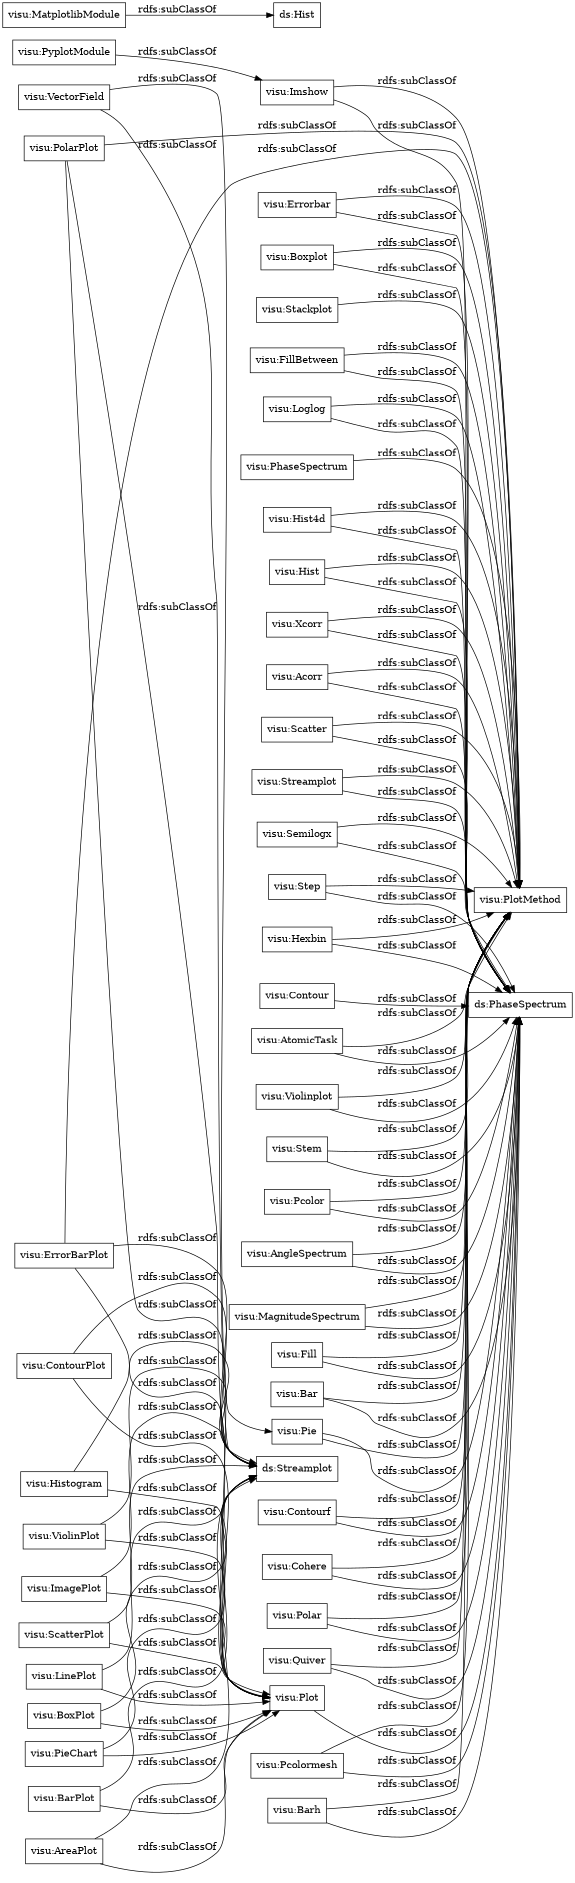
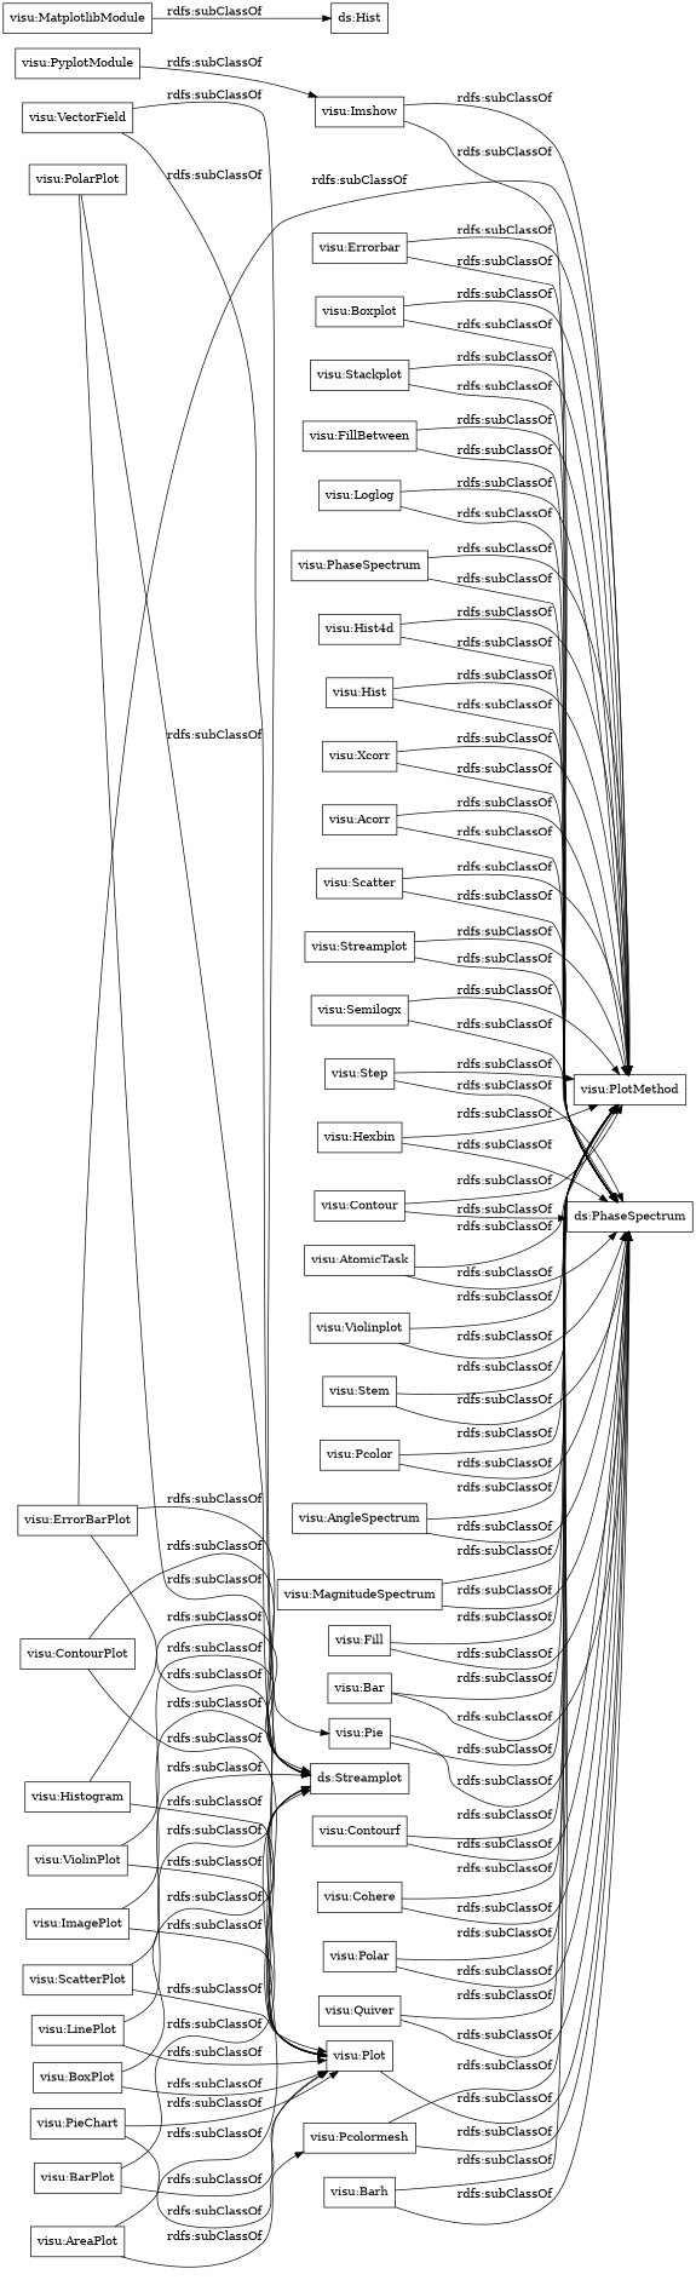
  digraph {
    rankdir=LR
    node [color=black shape=rectangle]
    "visu:Hexbin"
    "visu:PlotMethod"
    n3 [label="ds:PhaseSpectrum"]
    "visu:Imshow"
    "visu:Errorbar"
    "visu:Boxplot"
    "visu:AreaPlot"
    "visu:Plot"
    n9 [label="ds:Streamplot"]
    "visu:ImagePlot"
    "visu:Stackplot"
    "visu:BarPlot"
    "visu:FillBetween"
    n14 [label="ds:Hist"]
    "visu:MatplotlibModule"
    "visu:ViolinPlot"
    "visu:PieChart"
    "visu:BoxPlot"
    "visu:PhaseSpectrum"
    "visu:Hist"
    "visu:Xcorr"
    "visu:PolarPlot"
    "visu:ContourPlot"
    "visu:Streamplot"
    "visu:Step"
    "visu:LinePlot"
    "visu:Contour"
    "visu:Stem"
    "visu:AngleSpectrum"
    "visu:Fill"
    "visu:ErrorBarPlot"
    "visu:PyplotModule"
    "visu:Loglog"
    n34 [label="visu:Hist4d"]
    "visu:Acorr"
    "visu:Semilogx"
    "visu:ScatterPlot"
    "visu:Violinplot"
    "visu:Histogram"
    "visu:Pcolor"
    "visu:Pie"
    "visu:VectorField"
    "visu:Contourf"
    "visu:Polar"
    "visu:Scatter"
    n46 [label="visu:AtomicTask"]
    "visu:Bar"
    "visu:Cohere"
    "visu:Barh"
    "visu:MagnitudeSpectrum"
    "visu:Quiver"
    "visu:Pcolormesh"
    "visu:Hexbin" -> "visu:PlotMethod" [label="rdfs:subClassOf"]
    "visu:Hexbin" -> n3 [label="rdfs:subClassOf"]
    "visu:Imshow" -> "visu:PlotMethod" [label="rdfs:subClassOf"]
    "visu:Imshow" -> n3 [label="rdfs:subClassOf"]
    "visu:Errorbar" -> "visu:PlotMethod" [label="rdfs:subClassOf"]
    "visu:Errorbar" -> n3 [label="rdfs:subClassOf"]
    "visu:Boxplot" -> "visu:PlotMethod" [label="rdfs:subClassOf"]
    "visu:Boxplot" -> n3 [label="rdfs:subClassOf"]
    "visu:AreaPlot" -> "visu:Plot" [label="rdfs:subClassOf"]
    "visu:AreaPlot" -> n9 [label="rdfs:subClassOf"]
    "visu:Plot" -> n3 [label="rdfs:subClassOf"]
    "visu:ImagePlot" -> "visu:Plot" [label="rdfs:subClassOf"]
    "visu:ImagePlot" -> n9 [label="rdfs:subClassOf"]
    "visu:Stackplot" -> "visu:PlotMethod" [label="rdfs:subClassOf"]
+   "visu:Stackplot" -> n3 [label="rdfs:subClassOf"]
    "visu:BarPlot" -> "visu:Plot" [label="rdfs:subClassOf"]
    "visu:BarPlot" -> n9 [label="rdfs:subClassOf"]
    "visu:FillBetween" -> "visu:PlotMethod" [label="rdfs:subClassOf"]
    "visu:FillBetween" -> n3 [label="rdfs:subClassOf"]
    "visu:MatplotlibModule" -> n14 [label="rdfs:subClassOf"]
    "visu:ViolinPlot" -> "visu:Plot" [label="rdfs:subClassOf"]
    "visu:ViolinPlot" -> n9 [label="rdfs:subClassOf"]
    "visu:PieChart" -> "visu:Plot" [label="rdfs:subClassOf"]
-   "visu:PieChart" -> n9 [label="rdfs:subClassOf"]
+   "visu:PieChart" -> "visu:Pcolormesh" [label="rdfs:subClassOf"]
    "visu:BoxPlot" -> "visu:Plot" [label="rdfs:subClassOf"]
    "visu:BoxPlot" -> n9 [label="rdfs:subClassOf"]
    "visu:PhaseSpectrum" -> "visu:PlotMethod" [label="rdfs:subClassOf"]
+   "visu:PhaseSpectrum" -> n3 [label="rdfs:subClassOf"]
    "visu:Hist" -> "visu:PlotMethod" [label="rdfs:subClassOf"]
    "visu:Hist" -> n3 [label="rdfs:subClassOf"]
    "visu:Xcorr" -> "visu:PlotMethod" [label="rdfs:subClassOf"]
    "visu:Xcorr" -> n3 [label="rdfs:subClassOf"]
    "visu:PolarPlot" -> "visu:Plot" [label="rdfs:subClassOf"]
    "visu:PolarPlot" -> n9 [label="rdfs:subClassOf"]
    "visu:ContourPlot" -> "visu:Plot" [label="rdfs:subClassOf"]
    "visu:ContourPlot" -> n9 [label="rdfs:subClassOf"]
    "visu:Streamplot" -> "visu:PlotMethod" [label="rdfs:subClassOf"]
    "visu:Streamplot" -> n3 [label="rdfs:subClassOf"]
    "visu:Step" -> "visu:PlotMethod" [label="rdfs:subClassOf"]
    "visu:Step" -> n3 [label="rdfs:subClassOf"]
    "visu:LinePlot" -> "visu:Plot" [label="rdfs:subClassOf"]
    "visu:LinePlot" -> n9 [label="rdfs:subClassOf"]
-   "visu:PolarPlot" -> "visu:PlotMethod" [label="rdfs:subClassOf"]
+   "visu:Contour" -> "visu:PlotMethod" [label="rdfs:subClassOf"]
    "visu:Contour" -> n3 [label="rdfs:subClassOf"]
    "visu:Stem" -> "visu:PlotMethod" [label="rdfs:subClassOf"]
    "visu:Stem" -> n3 [label="rdfs:subClassOf"]
    "visu:AngleSpectrum" -> "visu:PlotMethod" [label="rdfs:subClassOf"]
    "visu:AngleSpectrum" -> n3 [label="rdfs:subClassOf"]
    "visu:Fill" -> "visu:PlotMethod" [label="rdfs:subClassOf"]
    "visu:Fill" -> n3 [label="rdfs:subClassOf"]
    "visu:ErrorBarPlot" -> "visu:PlotMethod" [label="rdfs:subClassOf"]
    "visu:ErrorBarPlot" -> "visu:Plot" [label="rdfs:subClassOf"]
    "visu:ErrorBarPlot" -> n9 [label="rdfs:subClassOf"]
    "visu:PyplotModule" -> "visu:Imshow" [label="rdfs:subClassOf"]
    "visu:Loglog" -> "visu:PlotMethod" [label="rdfs:subClassOf"]
    "visu:Loglog" -> n3 [label="rdfs:subClassOf"]
    n34 -> "visu:PlotMethod" [label="rdfs:subClassOf"]
    n34 -> n3 [label="rdfs:subClassOf"]
    "visu:Acorr" -> "visu:PlotMethod" [label="rdfs:subClassOf"]
    "visu:Acorr" -> n3 [label="rdfs:subClassOf"]
    "visu:Semilogx" -> "visu:PlotMethod" [label="rdfs:subClassOf"]
    "visu:Semilogx" -> n3 [label="rdfs:subClassOf"]
    "visu:ScatterPlot" -> "visu:Plot" [label="rdfs:subClassOf"]
    "visu:ScatterPlot" -> n9 [label="rdfs:subClassOf"]
    "visu:Violinplot" -> "visu:PlotMethod" [label="rdfs:subClassOf"]
    "visu:Violinplot" -> n3 [label="rdfs:subClassOf"]
    "visu:Histogram" -> "visu:Plot" [label="rdfs:subClassOf"]
    "visu:Histogram" -> n9 [label="rdfs:subClassOf"]
    "visu:Pcolor" -> "visu:PlotMethod" [label="rdfs:subClassOf"]
    "visu:Pcolor" -> n3 [label="rdfs:subClassOf"]
    "visu:Pie" -> "visu:PlotMethod" [label="rdfs:subClassOf"]
    "visu:Pie" -> n3 [label="rdfs:subClassOf"]
    "visu:VectorField" -> n9 [label="rdfs:subClassOf"]
    "visu:VectorField" -> "visu:Pie" [label="rdfs:subClassOf"]
    "visu:Contourf" -> "visu:PlotMethod" [label="rdfs:subClassOf"]
    "visu:Contourf" -> n3 [label="rdfs:subClassOf"]
    "visu:Polar" -> "visu:PlotMethod" [label="rdfs:subClassOf"]
    "visu:Polar" -> n3 [label="rdfs:subClassOf"]
    "visu:Scatter" -> "visu:PlotMethod" [label="rdfs:subClassOf"]
    "visu:Scatter" -> n3 [label="rdfs:subClassOf"]
    n46 -> "visu:PlotMethod" [label="rdfs:subClassOf"]
    n46 -> n3 [label="rdfs:subClassOf"]
    "visu:Bar" -> "visu:PlotMethod" [label="rdfs:subClassOf"]
    "visu:Bar" -> n3 [label="rdfs:subClassOf"]
    "visu:Cohere" -> "visu:PlotMethod" [label="rdfs:subClassOf"]
    "visu:Cohere" -> n3 [label="rdfs:subClassOf"]
    "visu:Barh" -> "visu:PlotMethod" [label="rdfs:subClassOf"]
    "visu:Barh" -> n3 [label="rdfs:subClassOf"]
    "visu:MagnitudeSpectrum" -> "visu:PlotMethod" [label="rdfs:subClassOf"]
    "visu:MagnitudeSpectrum" -> n3 [label="rdfs:subClassOf"]
    "visu:Quiver" -> "visu:PlotMethod" [label="rdfs:subClassOf"]
    "visu:Quiver" -> n3 [label="rdfs:subClassOf"]
    "visu:Pcolormesh" -> "visu:PlotMethod" [label="rdfs:subClassOf"]
    "visu:Pcolormesh" -> n3 [label="rdfs:subClassOf"]
  }
